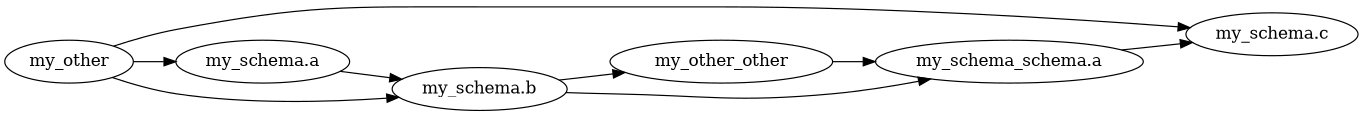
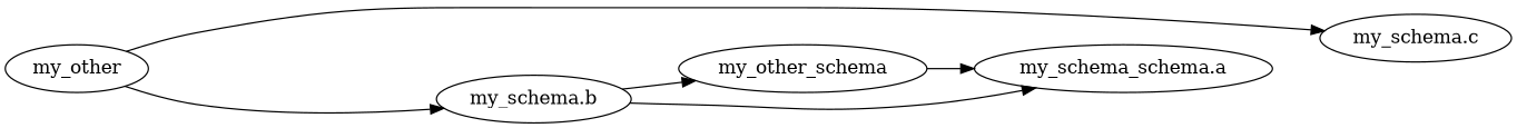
  digraph {
    rankdir=LR
-   n1 [label=my_other_other]
+   n1 [label=my_other_schema]
    n2 [label="my_schema_schema.a"]
    n3 [label="my_schema.c"]
-   n4 [label="my_schema.a"]
    n5 [label="my_schema.b"]
    n6 [label=my_other]
    n1 -> n2
-   n2 -> n3
-   n4 -> n5
    n5 -> n1
    n5 -> n2
    n6 -> n3
-   n6 -> n4
    n6 -> n5
  }
